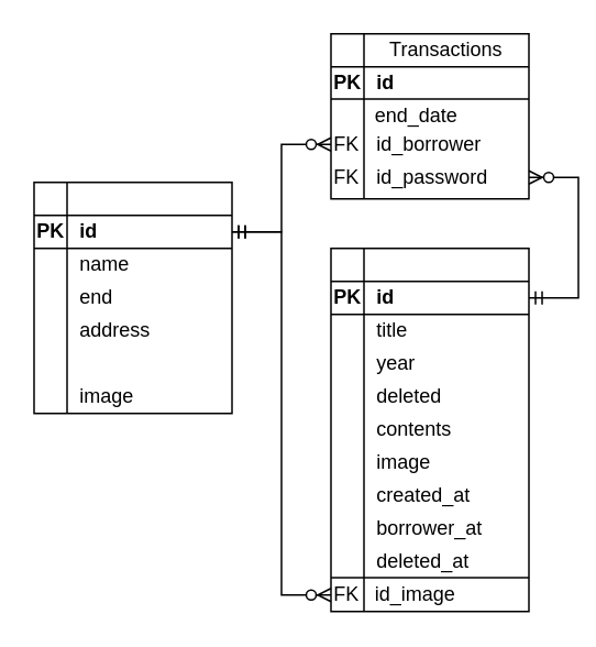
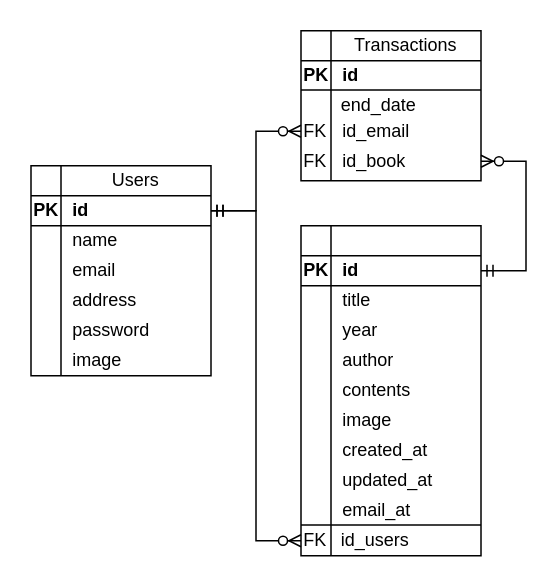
  <mxCell id="0" />
  <mxCell id="1" parent="0" />
  <mxCell id="2" value="" style="shape=internalStorage;whiteSpace=wrap;html=1;backgroundOutline=1;" parent="1" vertex="1"><mxGeometry x="20" y="110" width="120" height="140" as="geometry" /></mxCell>
+ <mxCell id="3" value="Users" style="text;html=1;strokeColor=none;fillColor=none;align=center;verticalAlign=middle;whiteSpace=wrap;rounded=0;" parent="1" vertex="1"><mxGeometry x="40" y="110" width="100" height="20" as="geometry" /></mxCell>
  <mxCell id="4" value="" style="shape=internalStorage;whiteSpace=wrap;html=1;backgroundOutline=1;" parent="1" vertex="1"><mxGeometry x="200" y="150" width="120" height="220" as="geometry" /></mxCell>
  <mxCell id="5" value="" style="shape=internalStorage;whiteSpace=wrap;html=1;backgroundOutline=1;" parent="1" vertex="1"><mxGeometry x="200" y="20" width="120" height="100" as="geometry" /></mxCell>
  <mxCell id="6" value="Transactions" style="text;html=1;strokeColor=none;fillColor=none;align=center;verticalAlign=middle;whiteSpace=wrap;rounded=0;" parent="1" vertex="1"><mxGeometry x="220" y="20" width="100" height="20" as="geometry" /></mxCell>
  <mxCell id="7" value="id" style="text;html=1;strokeColor=none;fillColor=none;align=left;verticalAlign=middle;whiteSpace=wrap;rounded=0;fontStyle=1" parent="1" vertex="1"><mxGeometry x="46" y="130" width="94" height="20" as="geometry" /></mxCell>
  <mxCell id="8" value="name" style="text;html=1;strokeColor=none;fillColor=none;align=left;verticalAlign=middle;whiteSpace=wrap;rounded=0;" parent="1" vertex="1"><mxGeometry x="46" y="150" width="94" height="20" as="geometry" /></mxCell>
- <mxCell id="9" value="end" style="text;html=1;strokeColor=none;fillColor=none;align=left;verticalAlign=middle;whiteSpace=wrap;rounded=0;" parent="1" vertex="1"><mxGeometry x="46" y="170" width="94" height="20" as="geometry" /></mxCell>
+ <mxCell id="9" value="email" style="text;html=1;strokeColor=none;fillColor=none;align=left;verticalAlign=middle;whiteSpace=wrap;rounded=0;" parent="1" vertex="1"><mxGeometry x="46" y="170" width="94" height="20" as="geometry" /></mxCell>
+ <mxCell id="10" value="password" style="text;html=1;strokeColor=none;fillColor=none;align=left;verticalAlign=middle;whiteSpace=wrap;rounded=0;" parent="1" vertex="1"><mxGeometry x="46" y="210" width="94" height="20" as="geometry" /></mxCell>
  <mxCell id="11" value="address" style="text;html=1;strokeColor=none;fillColor=none;align=left;verticalAlign=middle;whiteSpace=wrap;rounded=0;" parent="1" vertex="1"><mxGeometry x="46" y="190" width="94" height="20" as="geometry" /></mxCell>
  <mxCell id="12" value="id" style="text;html=1;strokeColor=none;fillColor=none;align=left;verticalAlign=middle;whiteSpace=wrap;rounded=0;fontStyle=1" parent="1" vertex="1"><mxGeometry x="226" y="170" width="94" height="20" as="geometry" /></mxCell>
  <mxCell id="13" value="title" style="text;html=1;strokeColor=none;fillColor=none;align=left;verticalAlign=middle;whiteSpace=wrap;rounded=0;" parent="1" vertex="1"><mxGeometry x="226" y="190" width="94" height="20" as="geometry" /></mxCell>
- <mxCell id="14" value="deleted" style="text;html=1;strokeColor=none;fillColor=none;align=left;verticalAlign=middle;whiteSpace=wrap;rounded=0;" parent="1" vertex="1"><mxGeometry x="226" y="230" width="94" height="20" as="geometry" /></mxCell>
+ <mxCell id="14" value="author" style="text;html=1;strokeColor=none;fillColor=none;align=left;verticalAlign=middle;whiteSpace=wrap;rounded=0;" parent="1" vertex="1"><mxGeometry x="226" y="230" width="94" height="20" as="geometry" /></mxCell>
  <mxCell id="15" value="created_at" style="text;html=1;strokeColor=none;fillColor=none;align=left;verticalAlign=middle;whiteSpace=wrap;rounded=0;" parent="1" vertex="1"><mxGeometry x="226" y="290" width="94" height="20" as="geometry" /></mxCell>
  <mxCell id="16" value="year" style="text;html=1;strokeColor=none;fillColor=none;align=left;verticalAlign=middle;whiteSpace=wrap;rounded=0;" parent="1" vertex="1"><mxGeometry x="226" y="210" width="94" height="20" as="geometry" /></mxCell>
- <mxCell id="17" value="borrower_at" style="text;html=1;strokeColor=none;fillColor=none;align=left;verticalAlign=middle;whiteSpace=wrap;rounded=0;" parent="1" vertex="1"><mxGeometry x="226" y="310" width="94" height="20" as="geometry" /></mxCell>
- <mxCell id="18" value="deleted_at" style="text;html=1;strokeColor=none;fillColor=none;align=left;verticalAlign=middle;whiteSpace=wrap;rounded=0;" parent="1" vertex="1"><mxGeometry x="226" y="330" width="94" height="20" as="geometry" /></mxCell>
- <mxCell id="19" value="id_image" style="text;html=1;strokeColor=none;fillColor=none;align=left;verticalAlign=middle;whiteSpace=wrap;rounded=0;" parent="1" vertex="1"><mxGeometry x="225" y="350" width="94" height="20" as="geometry" /></mxCell>
+ <mxCell id="17" value="updated_at" style="text;html=1;strokeColor=none;fillColor=none;align=left;verticalAlign=middle;whiteSpace=wrap;rounded=0;" parent="1" vertex="1"><mxGeometry x="226" y="310" width="94" height="20" as="geometry" /></mxCell>
+ <mxCell id="18" value="email_at" style="text;html=1;strokeColor=none;fillColor=none;align=left;verticalAlign=middle;whiteSpace=wrap;rounded=0;" parent="1" vertex="1"><mxGeometry x="226" y="330" width="94" height="20" as="geometry" /></mxCell>
+ <mxCell id="19" value="id_users" style="text;html=1;strokeColor=none;fillColor=none;align=left;verticalAlign=middle;whiteSpace=wrap;rounded=0;" parent="1" vertex="1"><mxGeometry x="225" y="350" width="94" height="20" as="geometry" /></mxCell>
  <mxCell id="20" value="contents" style="text;html=1;strokeColor=none;fillColor=none;align=left;verticalAlign=middle;whiteSpace=wrap;rounded=0;" parent="1" vertex="1"><mxGeometry x="226" y="250" width="94" height="20" as="geometry" /></mxCell>
  <mxCell id="21" value="id" style="text;html=1;strokeColor=none;fillColor=none;align=left;verticalAlign=middle;whiteSpace=wrap;rounded=0;fontStyle=1" parent="1" vertex="1"><mxGeometry x="226" y="40" width="94" height="20" as="geometry" /></mxCell>
- <mxCell id="22" value="&lt;div&gt;id_password&lt;/div&gt;" style="text;html=1;strokeColor=none;fillColor=none;align=left;verticalAlign=middle;whiteSpace=wrap;rounded=0;" parent="1" vertex="1"><mxGeometry x="226" y="97" width="94" height="20" as="geometry" /></mxCell>
+ <mxCell id="22" value="&lt;div&gt;id_book&lt;/div&gt;" style="text;html=1;strokeColor=none;fillColor=none;align=left;verticalAlign=middle;whiteSpace=wrap;rounded=0;" parent="1" vertex="1"><mxGeometry x="226" y="97" width="94" height="20" as="geometry" /></mxCell>
  <mxCell id="23" value="image" style="text;html=1;strokeColor=none;fillColor=none;align=left;verticalAlign=middle;whiteSpace=wrap;rounded=0;" parent="1" vertex="1"><mxGeometry x="46" y="230" width="94" height="20" as="geometry" /></mxCell>
  <mxCell id="24" value="image" style="text;html=1;strokeColor=none;fillColor=none;align=left;verticalAlign=middle;whiteSpace=wrap;rounded=0;" parent="1" vertex="1"><mxGeometry x="226" y="270" width="94" height="20" as="geometry" /></mxCell>
- <mxCell id="25" value="&lt;div&gt;id_borrower&lt;br&gt;&lt;/div&gt;" style="text;html=1;strokeColor=none;fillColor=none;align=left;verticalAlign=middle;whiteSpace=wrap;rounded=0;" parent="1" vertex="1"><mxGeometry x="226" y="77" width="94" height="20" as="geometry" /></mxCell>
+ <mxCell id="25" value="&lt;div&gt;id_email&lt;br&gt;&lt;/div&gt;" style="text;html=1;strokeColor=none;fillColor=none;align=left;verticalAlign=middle;whiteSpace=wrap;rounded=0;" parent="1" vertex="1"><mxGeometry x="226" y="77" width="94" height="20" as="geometry" /></mxCell>
  <mxCell id="26" value="PK" style="text;html=1;strokeColor=none;fillColor=none;align=left;verticalAlign=middle;whiteSpace=wrap;rounded=0;fontStyle=1" parent="1" vertex="1"><mxGeometry x="20" y="130" width="20" height="20" as="geometry" /></mxCell>
  <mxCell id="27" value="PK" style="text;html=1;strokeColor=none;fillColor=none;align=left;verticalAlign=middle;whiteSpace=wrap;rounded=0;fontStyle=1" parent="1" vertex="1"><mxGeometry x="200" y="170" width="20" height="20" as="geometry" /></mxCell>
  <mxCell id="28" value="PK" style="text;html=1;strokeColor=none;fillColor=none;align=left;verticalAlign=middle;whiteSpace=wrap;rounded=0;fontStyle=1" parent="1" vertex="1"><mxGeometry x="200" y="40" width="20" height="20" as="geometry" /></mxCell>
  <mxCell id="29" value="FK" style="text;html=1;strokeColor=none;fillColor=none;align=left;verticalAlign=middle;whiteSpace=wrap;rounded=0;" parent="1" vertex="1"><mxGeometry x="200" y="350" width="20" height="20" as="geometry" /></mxCell>
  <mxCell id="30" value="FK" style="text;html=1;strokeColor=none;fillColor=none;align=left;verticalAlign=middle;whiteSpace=wrap;rounded=0;" parent="1" vertex="1"><mxGeometry x="200" y="97" width="20" height="20" as="geometry" /></mxCell>
  <mxCell id="31" value="FK" style="text;html=1;strokeColor=none;fillColor=none;align=left;verticalAlign=middle;whiteSpace=wrap;rounded=0;" parent="1" vertex="1"><mxGeometry x="200" y="77" width="20" height="20" as="geometry" /></mxCell>
  <mxCell id="32" value="" style="endArrow=none;html=1;rounded=0;exitX=0;exitY=1;exitDx=0;exitDy=0;" edge="1" parent="1" source="26"><mxGeometry width="50" height="50" relative="1" as="geometry"><mxPoint x="160" y="160" as="sourcePoint" /><mxPoint x="140" y="150" as="targetPoint" /></mxGeometry></mxCell>
  <mxCell id="33" value="" style="endArrow=none;html=1;rounded=0;exitX=0;exitY=1;exitDx=0;exitDy=0;" edge="1" parent="1"><mxGeometry width="50" height="50" relative="1" as="geometry"><mxPoint x="200" y="190" as="sourcePoint" /><mxPoint x="320" y="190" as="targetPoint" /></mxGeometry></mxCell>
  <mxCell id="34" value="" style="endArrow=none;html=1;rounded=0;exitX=0;exitY=1;exitDx=0;exitDy=0;" edge="1" parent="1"><mxGeometry width="50" height="50" relative="1" as="geometry"><mxPoint x="200" y="59.52" as="sourcePoint" /><mxPoint x="320" y="59.52" as="targetPoint" /></mxGeometry></mxCell>
  <mxCell id="35" value="" style="endArrow=none;html=1;rounded=0;exitX=0;exitY=1;exitDx=0;exitDy=0;" edge="1" parent="1"><mxGeometry width="50" height="50" relative="1" as="geometry"><mxPoint x="200" y="349.52" as="sourcePoint" /><mxPoint x="320" y="349.52" as="targetPoint" /></mxGeometry></mxCell>
  <mxCell id="36" value="" style="edgeStyle=entityRelationEdgeStyle;fontSize=12;html=1;endArrow=ERzeroToMany;startArrow=ERmandOne;rounded=0;exitX=1;exitY=0.5;exitDx=0;exitDy=0;entryX=0;entryY=0.5;entryDx=0;entryDy=0;" edge="1" parent="1" source="7" target="29"><mxGeometry width="100" height="100" relative="1" as="geometry"><mxPoint x="170" y="360" as="sourcePoint" /><mxPoint x="270" y="260" as="targetPoint" /></mxGeometry></mxCell>
  <mxCell id="37" value="" style="edgeStyle=entityRelationEdgeStyle;fontSize=12;html=1;endArrow=ERzeroToMany;startArrow=ERmandOne;rounded=0;entryX=0;entryY=0.5;entryDx=0;entryDy=0;exitX=1;exitY=0.5;exitDx=0;exitDy=0;" edge="1" parent="1" source="7" target="31"><mxGeometry width="100" height="100" relative="1" as="geometry"><mxPoint x="160" y="200" as="sourcePoint" /><mxPoint x="180" y="90" as="targetPoint" /></mxGeometry></mxCell>
  <mxCell id="38" value="" style="edgeStyle=entityRelationEdgeStyle;fontSize=12;html=1;endArrow=ERzeroToMany;startArrow=ERmandOne;rounded=0;entryX=1;entryY=0.5;entryDx=0;entryDy=0;exitX=1;exitY=0.5;exitDx=0;exitDy=0;" edge="1" parent="1" source="12" target="22"><mxGeometry width="100" height="100" relative="1" as="geometry"><mxPoint x="340" y="180" as="sourcePoint" /><mxPoint x="420" y="70" as="targetPoint" /></mxGeometry></mxCell>
  <mxCell id="39" value="end_date" style="text;html=1;strokeColor=none;fillColor=none;align=left;verticalAlign=middle;whiteSpace=wrap;rounded=0;" vertex="1" parent="1"><mxGeometry x="225" y="60" width="94" height="20" as="geometry" /></mxCell>
